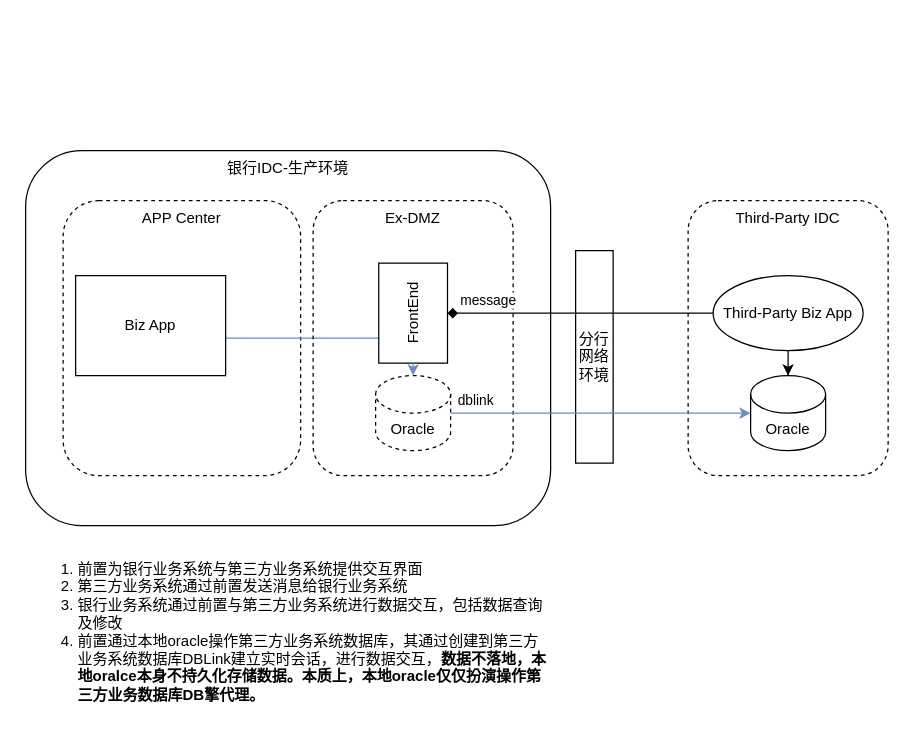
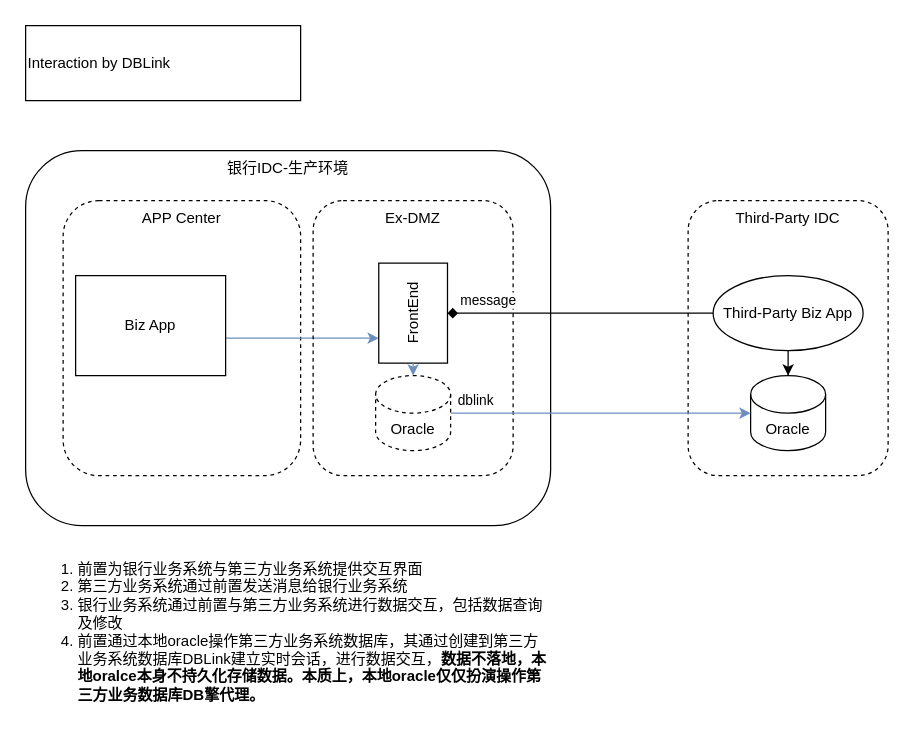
  <mxCell id="0" />
  <mxCell id="1" parent="0" />
  <mxCell id="2" value="银行IDC-生产环境" style="rounded=1;whiteSpace=wrap;html=1;fillColor=none;verticalAlign=top;" vertex="1" parent="1"><mxGeometry x="20" y="120" width="420" height="300" as="geometry" /></mxCell>
- <mxCell id="3" value="分行网络环境" style="rounded=0;whiteSpace=wrap;html=1;" vertex="1" parent="1"><mxGeometry x="460" y="200" width="30" height="170" as="geometry" /></mxCell>
  <mxCell id="4" value="Third-Party IDC" style="rounded=1;whiteSpace=wrap;html=1;fillColor=none;dashed=1;verticalAlign=top;" vertex="1" parent="1"><mxGeometry x="550" y="160" width="160" height="220" as="geometry" /></mxCell>
  <mxCell id="5" value="Oracle" style="shape=cylinder3;whiteSpace=wrap;html=1;boundedLbl=1;backgroundOutline=1;size=15;" vertex="1" parent="1"><mxGeometry x="600" y="300" width="60" height="60" as="geometry" /></mxCell>
  <mxCell id="6" value="APP Center" style="rounded=1;whiteSpace=wrap;html=1;fillColor=none;dashed=1;verticalAlign=top;" vertex="1" parent="1"><mxGeometry x="50" y="160" width="190" height="220" as="geometry" /></mxCell>
- <mxCell id="7" value="" style="edgeStyle=orthogonalEdgeStyle;rounded=0;orthogonalLoop=1;jettySize=auto;html=1;fillColor=#dae8fc;strokeColor=#6c8ebf;endArrow=none;" edge="1" parent="1" source="8" target="10"><mxGeometry relative="1" as="geometry"><Array as="points"><mxPoint x="260" y="270" /><mxPoint x="260" y="270" /></Array></mxGeometry></mxCell>
+ <mxCell id="7" value="" style="edgeStyle=orthogonalEdgeStyle;rounded=0;orthogonalLoop=1;jettySize=auto;html=1;fillColor=#dae8fc;strokeColor=#6c8ebf;" edge="1" parent="1" source="8" target="10"><mxGeometry relative="1" as="geometry"><Array as="points"><mxPoint x="260" y="270" /><mxPoint x="260" y="270" /></Array></mxGeometry></mxCell>
  <mxCell id="8" value="Biz App" style="rounded=0;whiteSpace=wrap;html=1;" vertex="1" parent="1"><mxGeometry x="60" y="220" width="120" height="80" as="geometry" /></mxCell>
  <mxCell id="9" value="Ex-DMZ" style="rounded=1;whiteSpace=wrap;html=1;fillColor=none;dashed=1;verticalAlign=top;" vertex="1" parent="1"><mxGeometry x="250" y="160" width="160" height="220" as="geometry" /></mxCell>
  <mxCell id="10" value="FrontEnd" style="rounded=0;whiteSpace=wrap;html=1;horizontal=0;" vertex="1" parent="1"><mxGeometry x="302.5" y="210" width="55" height="80" as="geometry" /></mxCell>
  <mxCell id="11" value="" style="edgeStyle=orthogonalEdgeStyle;rounded=0;orthogonalLoop=1;jettySize=auto;html=1;" edge="1" parent="1" source="13" target="5"><mxGeometry relative="1" as="geometry" /></mxCell>
  <mxCell id="12" value="message" style="edgeStyle=orthogonalEdgeStyle;rounded=0;orthogonalLoop=1;jettySize=auto;html=1;endArrow=diamond;" edge="1" parent="1" source="13" target="10"><mxGeometry x="0.694" y="-10" relative="1" as="geometry"><mxPoint as="offset" /></mxGeometry></mxCell>
  <mxCell id="13" value="Third-Party Biz App" style="ellipse;whiteSpace=wrap;html=1;" vertex="1" parent="1"><mxGeometry x="570" y="220" width="120" height="60" as="geometry" /></mxCell>
  <mxCell id="14" value="dblink" style="edgeStyle=orthogonalEdgeStyle;rounded=0;orthogonalLoop=1;jettySize=auto;html=1;entryX=0;entryY=0.5;entryDx=0;entryDy=0;entryPerimeter=0;fillColor=#dae8fc;strokeColor=#6c8ebf;" edge="1" parent="1" source="15" target="5"><mxGeometry x="-0.833" y="10" relative="1" as="geometry"><mxPoint x="430" y="330" as="targetPoint" /><mxPoint as="offset" /></mxGeometry></mxCell>
  <mxCell id="15" value="Oracle" style="shape=cylinder3;whiteSpace=wrap;html=1;boundedLbl=1;backgroundOutline=1;size=15;dashed=1;" vertex="1" parent="1"><mxGeometry x="300" y="300" width="60" height="60" as="geometry" /></mxCell>
  <mxCell id="16" value="" style="endArrow=classic;html=1;rounded=0;exitX=0.5;exitY=1;exitDx=0;exitDy=0;fillColor=#dae8fc;strokeColor=#6c8ebf;" edge="1" parent="1" source="10"><mxGeometry width="50" height="50" relative="1" as="geometry"><mxPoint x="360" y="350" as="sourcePoint" /><mxPoint x="330" y="300" as="targetPoint" /></mxGeometry></mxCell>
  <mxCell id="17" value="&lt;ol&gt;&lt;li&gt;前置为银行业务系统与第三方业务系统提供交互界面&lt;/li&gt;&lt;li&gt;第三方业务系统通过前置发送消息给银行业务系统&lt;/li&gt;&lt;li&gt;银行业务系统通过前置与第三方业务系统进行数据交互，包括数据查询及修改&lt;/li&gt;&lt;li&gt;前置通过本地oracle操作第三方业务系统数据库，其通过创建到第三方业务系统数据库DBLink&lt;span style=&quot;background-color: initial;&quot;&gt;建立实时会话，进行数据交互，&lt;b&gt;数据不落地，本地oralce本身不持久化存储数据。本质上，本地oracle仅仅扮演操作第三方业务数据库DB擎代理。&lt;/b&gt;&lt;/span&gt;&lt;/li&gt;&lt;/ol&gt;" style="rounded=0;whiteSpace=wrap;html=1;align=left;fillColor=none;strokeColor=none;" vertex="1" parent="1"><mxGeometry x="20" y="440" width="420" height="130" as="geometry" /></mxCell>
+ <mxCell id="18" value="Interaction by DBLink" style="rounded=0;whiteSpace=wrap;html=1;align=left;" vertex="1" parent="1"><mxGeometry x="20" y="20" width="220" height="60" as="geometry" /></mxCell>
